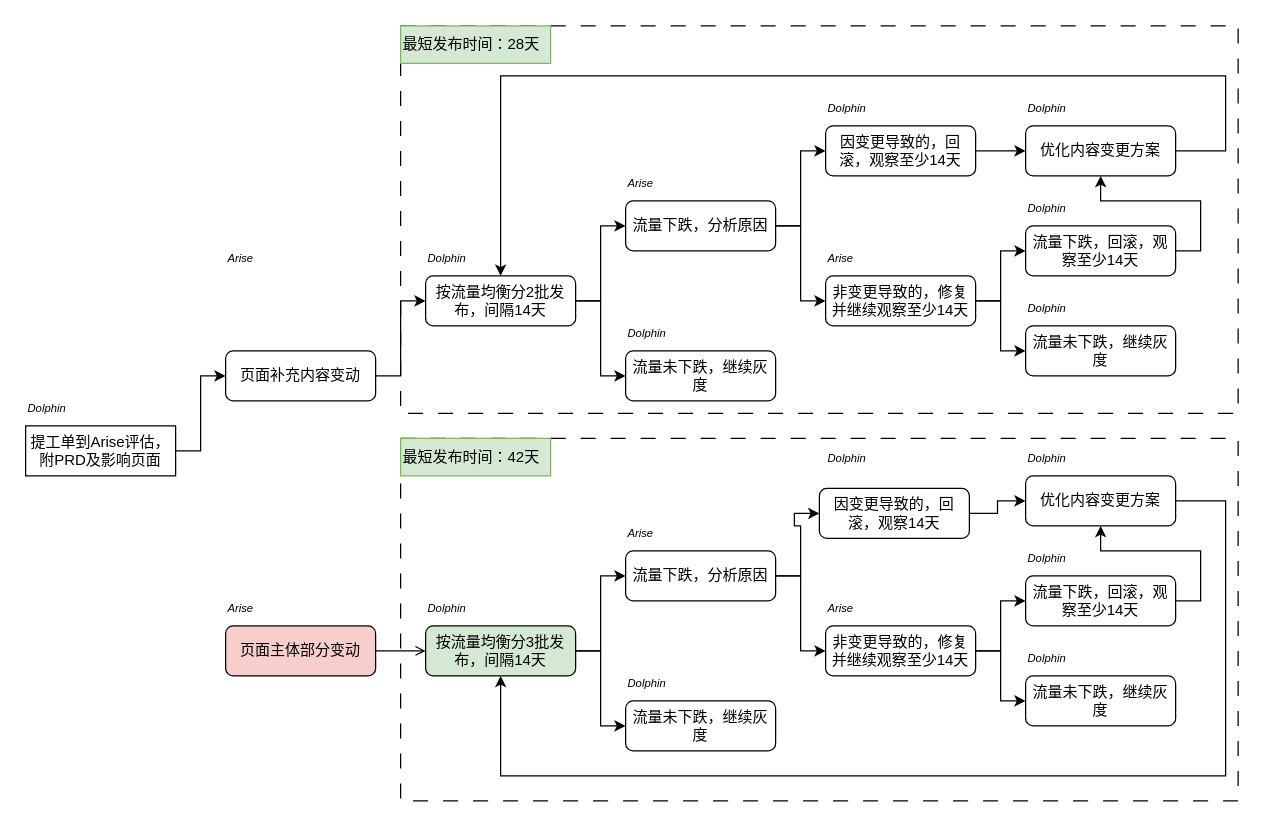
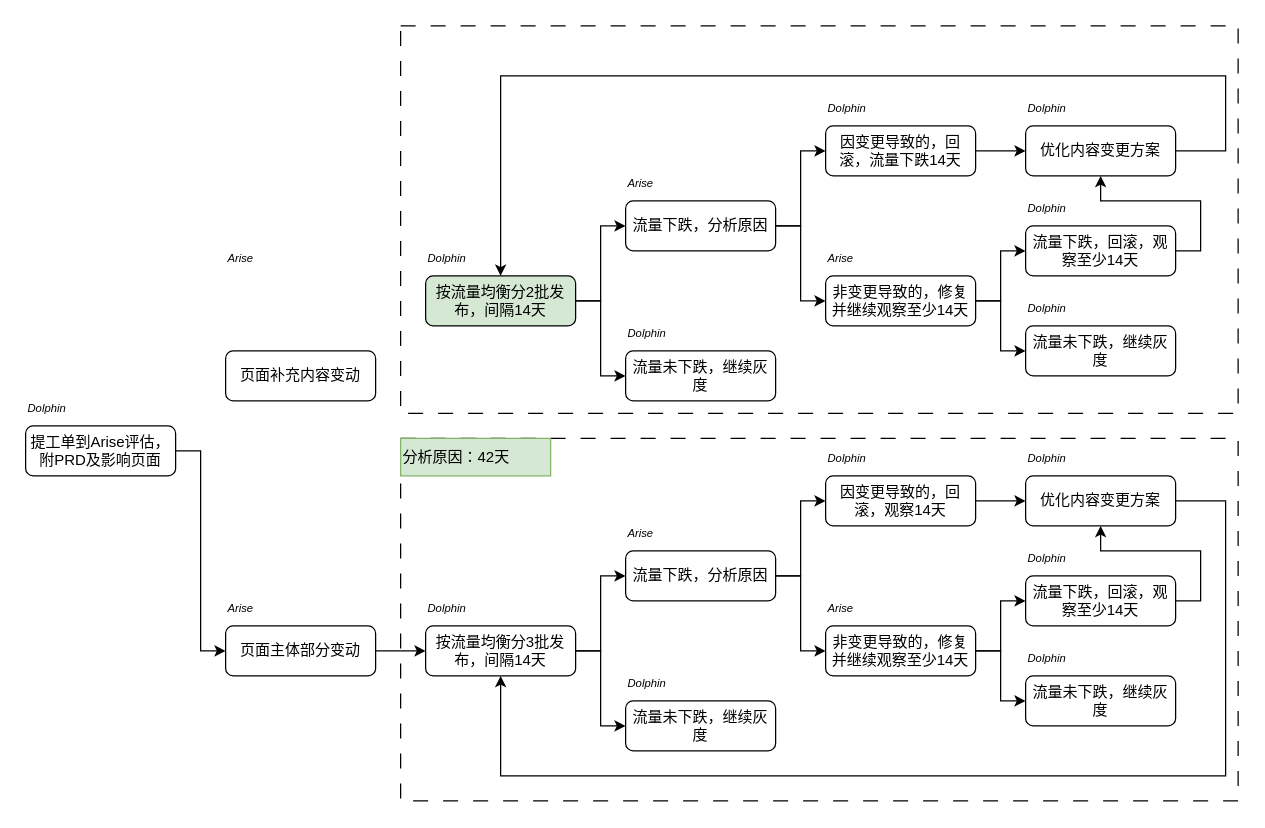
  <mxCell id="0" />
  <mxCell id="1" parent="0" />
  <mxCell id="2" value="" style="rounded=0;whiteSpace=wrap;html=1;fillColor=none;dashed=1;dashPattern=12 12;" vertex="1" parent="1"><mxGeometry x="320" y="350" width="670" height="290" as="geometry" /></mxCell>
  <mxCell id="3" value="" style="rounded=0;whiteSpace=wrap;html=1;fillColor=none;dashed=1;dashPattern=12 12;" vertex="1" parent="1"><mxGeometry x="320" y="20" width="670" height="310" as="geometry" /></mxCell>
- <mxCell id="4" style="edgeStyle=orthogonalEdgeStyle;rounded=0;orthogonalLoop=1;jettySize=auto;html=1;exitX=1;exitY=0.5;exitDx=0;exitDy=0;entryX=0;entryY=0.5;entryDx=0;entryDy=0;" edge="1" parent="1" source="6" target="8"><mxGeometry relative="1" as="geometry" /></mxCell>
- <mxCell id="6" value="提工单到Arise评估，附PRD及影响页面" style="whiteSpace=wrap;html=1;rounded=0;" vertex="1" parent="1"><mxGeometry x="20" y="340" width="120" height="40" as="geometry" /></mxCell>
- <mxCell id="7" style="edgeStyle=orthogonalEdgeStyle;rounded=0;orthogonalLoop=1;jettySize=auto;html=1;exitX=1;exitY=0.5;exitDx=0;exitDy=0;entryX=0;entryY=0.5;entryDx=0;entryDy=0;" edge="1" parent="1" source="8" target="13"><mxGeometry relative="1" as="geometry" /></mxCell>
+ <mxCell id="5" style="edgeStyle=orthogonalEdgeStyle;rounded=0;orthogonalLoop=1;jettySize=auto;html=1;exitX=1;exitY=0.5;exitDx=0;exitDy=0;entryX=0;entryY=0.5;entryDx=0;entryDy=0;" edge="1" parent="1" source="6" target="10"><mxGeometry relative="1" as="geometry" /></mxCell>
+ <mxCell id="6" value="提工单到Arise评估，附PRD及影响页面" style="rounded=1;whiteSpace=wrap;html=1;" vertex="1" parent="1"><mxGeometry x="20" y="340" width="120" height="40" as="geometry" /></mxCell>
  <mxCell id="8" value="页面补充内容变动" style="rounded=1;whiteSpace=wrap;html=1;" vertex="1" parent="1"><mxGeometry x="180" y="280" width="120" height="40" as="geometry" /></mxCell>
- <mxCell id="9" style="edgeStyle=orthogonalEdgeStyle;rounded=0;orthogonalLoop=1;jettySize=auto;html=1;exitX=1;exitY=0.5;exitDx=0;exitDy=0;entryX=0;entryY=0.5;entryDx=0;entryDy=0;endArrow=open;" edge="1" parent="1" source="10" target="24"><mxGeometry relative="1" as="geometry" /></mxCell>
- <mxCell id="10" value="页面主体部分变动" style="rounded=1;whiteSpace=wrap;html=1;fillColor=#f8cecc;" vertex="1" parent="1"><mxGeometry x="180" y="500" width="120" height="40" as="geometry" /></mxCell>
+ <mxCell id="9" style="edgeStyle=orthogonalEdgeStyle;rounded=0;orthogonalLoop=1;jettySize=auto;html=1;exitX=1;exitY=0.5;exitDx=0;exitDy=0;entryX=0;entryY=0.5;entryDx=0;entryDy=0;" edge="1" parent="1" source="10" target="24"><mxGeometry relative="1" as="geometry" /></mxCell>
+ <mxCell id="10" value="页面主体部分变动" style="rounded=1;whiteSpace=wrap;html=1;" vertex="1" parent="1"><mxGeometry x="180" y="500" width="120" height="40" as="geometry" /></mxCell>
  <mxCell id="11" style="edgeStyle=orthogonalEdgeStyle;rounded=0;orthogonalLoop=1;jettySize=auto;html=1;exitX=1;exitY=0.5;exitDx=0;exitDy=0;entryX=0;entryY=0.5;entryDx=0;entryDy=0;" edge="1" parent="1" source="13" target="16"><mxGeometry relative="1" as="geometry" /></mxCell>
  <mxCell id="12" style="edgeStyle=orthogonalEdgeStyle;rounded=0;orthogonalLoop=1;jettySize=auto;html=1;exitX=1;exitY=0.5;exitDx=0;exitDy=0;entryX=0;entryY=0.5;entryDx=0;entryDy=0;" edge="1" parent="1" source="13" target="17"><mxGeometry relative="1" as="geometry" /></mxCell>
- <mxCell id="13" value="按流量均衡分2批发布，间隔14天" style="rounded=1;whiteSpace=wrap;html=1;" vertex="1" parent="1"><mxGeometry x="340" y="220" width="120" height="40" as="geometry" /></mxCell>
+ <mxCell id="13" value="按流量均衡分2批发布，间隔14天" style="rounded=1;whiteSpace=wrap;html=1;fillColor=#d5e8d4;" vertex="1" parent="1"><mxGeometry x="340" y="220" width="120" height="40" as="geometry" /></mxCell>
  <mxCell id="14" style="edgeStyle=orthogonalEdgeStyle;rounded=0;orthogonalLoop=1;jettySize=auto;html=1;exitX=1;exitY=0.5;exitDx=0;exitDy=0;entryX=0;entryY=0.5;entryDx=0;entryDy=0;" edge="1" parent="1" source="16" target="19"><mxGeometry relative="1" as="geometry" /></mxCell>
  <mxCell id="15" style="edgeStyle=orthogonalEdgeStyle;rounded=0;orthogonalLoop=1;jettySize=auto;html=1;exitX=1;exitY=0.5;exitDx=0;exitDy=0;entryX=0;entryY=0.5;entryDx=0;entryDy=0;" edge="1" parent="1" source="16" target="35"><mxGeometry relative="1" as="geometry" /></mxCell>
  <mxCell id="16" value="流量下跌，分析原因" style="rounded=1;whiteSpace=wrap;html=1;" vertex="1" parent="1"><mxGeometry x="500" y="160" width="120" height="40" as="geometry" /></mxCell>
  <mxCell id="17" value="流量未下跌，继续灰度" style="rounded=1;whiteSpace=wrap;html=1;" vertex="1" parent="1"><mxGeometry x="500" y="280" width="120" height="40" as="geometry" /></mxCell>
  <mxCell id="18" style="edgeStyle=orthogonalEdgeStyle;rounded=0;orthogonalLoop=1;jettySize=auto;html=1;exitX=1;exitY=0.5;exitDx=0;exitDy=0;entryX=0;entryY=0.5;entryDx=0;entryDy=0;" edge="1" parent="1" source="19" target="21"><mxGeometry relative="1" as="geometry" /></mxCell>
- <mxCell id="19" value="因变更导致的，回滚，观察至少14天" style="rounded=1;whiteSpace=wrap;html=1;" vertex="1" parent="1"><mxGeometry x="660" y="100" width="120" height="40" as="geometry" /></mxCell>
+ <mxCell id="19" value="因变更导致的，回滚，流量下跌14天" style="rounded=1;whiteSpace=wrap;html=1;" vertex="1" parent="1"><mxGeometry x="660" y="100" width="120" height="40" as="geometry" /></mxCell>
  <mxCell id="20" style="edgeStyle=orthogonalEdgeStyle;rounded=0;orthogonalLoop=1;jettySize=auto;html=1;exitX=1;exitY=0.5;exitDx=0;exitDy=0;entryX=0.5;entryY=0;entryDx=0;entryDy=0;" edge="1" parent="1" source="21" target="13"><mxGeometry relative="1" as="geometry"><Array as="points"><mxPoint x="980" y="120" /><mxPoint x="980" y="60" /><mxPoint x="400" y="60" /></Array></mxGeometry></mxCell>
  <mxCell id="21" value="优化内容变更方案" style="rounded=1;whiteSpace=wrap;html=1;" vertex="1" parent="1"><mxGeometry x="820" y="100" width="120" height="40" as="geometry" /></mxCell>
  <mxCell id="22" style="edgeStyle=orthogonalEdgeStyle;rounded=0;orthogonalLoop=1;jettySize=auto;html=1;exitX=1;exitY=0.5;exitDx=0;exitDy=0;entryX=0;entryY=0.5;entryDx=0;entryDy=0;" edge="1" parent="1" source="24" target="27"><mxGeometry relative="1" as="geometry" /></mxCell>
  <mxCell id="23" style="edgeStyle=orthogonalEdgeStyle;rounded=0;orthogonalLoop=1;jettySize=auto;html=1;exitX=1;exitY=0.5;exitDx=0;exitDy=0;entryX=0;entryY=0.5;entryDx=0;entryDy=0;" edge="1" parent="1" source="24" target="28"><mxGeometry relative="1" as="geometry" /></mxCell>
- <mxCell id="24" value="按流量均衡分3批发布，间隔14天" style="rounded=1;whiteSpace=wrap;html=1;fillColor=#d5e8d4;" vertex="1" parent="1"><mxGeometry x="340" y="500" width="120" height="40" as="geometry" /></mxCell>
+ <mxCell id="24" value="按流量均衡分3批发布，间隔14天" style="rounded=1;whiteSpace=wrap;html=1;" vertex="1" parent="1"><mxGeometry x="340" y="500" width="120" height="40" as="geometry" /></mxCell>
  <mxCell id="25" style="edgeStyle=orthogonalEdgeStyle;rounded=0;orthogonalLoop=1;jettySize=auto;html=1;exitX=1;exitY=0.5;exitDx=0;exitDy=0;entryX=0;entryY=0.5;entryDx=0;entryDy=0;" edge="1" parent="1" source="27" target="30"><mxGeometry relative="1" as="geometry" /></mxCell>
  <mxCell id="26" style="edgeStyle=orthogonalEdgeStyle;rounded=0;orthogonalLoop=1;jettySize=auto;html=1;exitX=1;exitY=0.5;exitDx=0;exitDy=0;entryX=0;entryY=0.5;entryDx=0;entryDy=0;" edge="1" parent="1" source="27" target="38"><mxGeometry relative="1" as="geometry" /></mxCell>
  <mxCell id="27" value="流量下跌，分析原因" style="rounded=1;whiteSpace=wrap;html=1;" vertex="1" parent="1"><mxGeometry x="500" y="440" width="120" height="40" as="geometry" /></mxCell>
  <mxCell id="28" value="流量未下跌，继续灰度" style="rounded=1;whiteSpace=wrap;html=1;" vertex="1" parent="1"><mxGeometry x="500" y="560" width="120" height="40" as="geometry" /></mxCell>
  <mxCell id="29" style="edgeStyle=orthogonalEdgeStyle;rounded=0;orthogonalLoop=1;jettySize=auto;html=1;exitX=1;exitY=0.5;exitDx=0;exitDy=0;entryX=0;entryY=0.5;entryDx=0;entryDy=0;" edge="1" parent="1" source="30" target="32"><mxGeometry relative="1" as="geometry" /></mxCell>
- <mxCell id="30" value="因变更导致的，回滚，观察14天" style="rounded=1;whiteSpace=wrap;html=1;" vertex="1" parent="1"><mxGeometry x="655" y="390" width="120" height="40" as="geometry" /></mxCell>
+ <mxCell id="30" value="因变更导致的，回滚，观察14天" style="rounded=1;whiteSpace=wrap;html=1;" vertex="1" parent="1"><mxGeometry x="660" y="380" width="120" height="40" as="geometry" /></mxCell>
  <mxCell id="31" style="edgeStyle=orthogonalEdgeStyle;rounded=0;orthogonalLoop=1;jettySize=auto;html=1;exitX=1;exitY=0.5;exitDx=0;exitDy=0;entryX=0.5;entryY=1;entryDx=0;entryDy=0;" edge="1" parent="1" source="32" target="24"><mxGeometry relative="1" as="geometry"><Array as="points"><mxPoint x="980" y="400" /><mxPoint x="980" y="620" /><mxPoint x="400" y="620" /></Array></mxGeometry></mxCell>
  <mxCell id="32" value="优化内容变更方案" style="rounded=1;whiteSpace=wrap;html=1;" vertex="1" parent="1"><mxGeometry x="820" y="380" width="120" height="40" as="geometry" /></mxCell>
  <mxCell id="33" style="edgeStyle=orthogonalEdgeStyle;rounded=0;orthogonalLoop=1;jettySize=auto;html=1;exitX=1;exitY=0.5;exitDx=0;exitDy=0;entryX=0;entryY=0.5;entryDx=0;entryDy=0;" edge="1" parent="1" source="35" target="40"><mxGeometry relative="1" as="geometry" /></mxCell>
  <mxCell id="34" style="edgeStyle=orthogonalEdgeStyle;rounded=0;orthogonalLoop=1;jettySize=auto;html=1;exitX=1;exitY=0.5;exitDx=0;exitDy=0;entryX=0;entryY=0.5;entryDx=0;entryDy=0;" edge="1" parent="1" source="35" target="41"><mxGeometry relative="1" as="geometry" /></mxCell>
  <mxCell id="35" value="非变更导致的，修复并继续观察至少14天" style="rounded=1;whiteSpace=wrap;html=1;" vertex="1" parent="1"><mxGeometry x="660" y="220" width="120" height="40" as="geometry" /></mxCell>
  <mxCell id="36" style="edgeStyle=orthogonalEdgeStyle;rounded=0;orthogonalLoop=1;jettySize=auto;html=1;exitX=1;exitY=0.5;exitDx=0;exitDy=0;entryX=0;entryY=0.5;entryDx=0;entryDy=0;" edge="1" parent="1" source="38" target="43"><mxGeometry relative="1" as="geometry" /></mxCell>
  <mxCell id="37" style="edgeStyle=orthogonalEdgeStyle;rounded=0;orthogonalLoop=1;jettySize=auto;html=1;exitX=1;exitY=0.5;exitDx=0;exitDy=0;entryX=0;entryY=0.5;entryDx=0;entryDy=0;" edge="1" parent="1" source="38" target="44"><mxGeometry relative="1" as="geometry" /></mxCell>
  <mxCell id="38" value="非变更导致的，修复并继续观察至少14天" style="rounded=1;whiteSpace=wrap;html=1;" vertex="1" parent="1"><mxGeometry x="660" y="500" width="120" height="40" as="geometry" /></mxCell>
  <mxCell id="39" style="edgeStyle=orthogonalEdgeStyle;rounded=0;orthogonalLoop=1;jettySize=auto;html=1;exitX=1;exitY=0.5;exitDx=0;exitDy=0;entryX=0.5;entryY=1;entryDx=0;entryDy=0;" edge="1" parent="1" source="40" target="21"><mxGeometry relative="1" as="geometry" /></mxCell>
  <mxCell id="40" value="流量下跌，回滚，观察至少14天" style="rounded=1;whiteSpace=wrap;html=1;" vertex="1" parent="1"><mxGeometry x="820" width="120" height="40" as="geometry" y="180" /></mxCell>
  <mxCell id="41" value="流量未下跌，继续灰度" style="rounded=1;whiteSpace=wrap;html=1;" vertex="1" parent="1"><mxGeometry x="820" y="260" width="120" height="40" as="geometry" /></mxCell>
  <mxCell id="42" style="edgeStyle=orthogonalEdgeStyle;rounded=0;orthogonalLoop=1;jettySize=auto;html=1;exitX=1;exitY=0.5;exitDx=0;exitDy=0;entryX=0.5;entryY=1;entryDx=0;entryDy=0;" edge="1" parent="1" source="43" target="32"><mxGeometry relative="1" as="geometry" /></mxCell>
  <mxCell id="43" value="流量下跌，回滚，观察至少14天" style="rounded=1;whiteSpace=wrap;html=1;" vertex="1" parent="1"><mxGeometry x="820" y="460" width="120" height="40" as="geometry" /></mxCell>
  <mxCell id="44" value="流量未下跌，继续灰度" style="rounded=1;whiteSpace=wrap;html=1;" vertex="1" parent="1"><mxGeometry x="820" y="540" width="120" height="40" as="geometry" /></mxCell>
  <mxCell id="45" value="&lt;font style=&quot;font-size: 9px;&quot;&gt;&lt;i&gt;Dolphin&lt;/i&gt;&lt;/font&gt;" style="text;html=1;align=left;verticalAlign=middle;whiteSpace=wrap;rounded=0;" vertex="1" parent="1"><mxGeometry x="20" y="310" width="40" height="30" as="geometry" /></mxCell>
  <mxCell id="46" value="&lt;font style=&quot;font-size: 9px;&quot;&gt;&lt;i&gt;Arise&lt;/i&gt;&lt;/font&gt;" style="text;html=1;align=left;verticalAlign=middle;whiteSpace=wrap;rounded=0;" vertex="1" parent="1"><mxGeometry x="180" y="190" width="40" height="30" as="geometry" /></mxCell>
  <mxCell id="47" value="&lt;font style=&quot;font-size: 9px;&quot;&gt;&lt;i&gt;Arise&lt;/i&gt;&lt;/font&gt;" style="text;html=1;align=left;verticalAlign=middle;whiteSpace=wrap;rounded=0;" vertex="1" parent="1"><mxGeometry x="180" y="470" width="40" height="30" as="geometry" /></mxCell>
  <mxCell id="48" value="&lt;font style=&quot;font-size: 9px;&quot;&gt;&lt;i&gt;Dolphin&lt;/i&gt;&lt;/font&gt;" style="text;html=1;align=left;verticalAlign=middle;whiteSpace=wrap;rounded=0;" vertex="1" parent="1"><mxGeometry x="340" y="190" width="40" height="30" as="geometry" /></mxCell>
  <mxCell id="49" value="&lt;font style=&quot;font-size: 9px;&quot;&gt;&lt;i&gt;Dolphin&lt;/i&gt;&lt;/font&gt;" style="text;html=1;align=left;verticalAlign=middle;whiteSpace=wrap;rounded=0;" vertex="1" parent="1"><mxGeometry x="340" y="470" width="40" height="30" as="geometry" /></mxCell>
  <mxCell id="50" value="&lt;font style=&quot;font-size: 9px;&quot;&gt;&lt;i&gt;Arise&lt;/i&gt;&lt;/font&gt;" style="text;html=1;align=left;verticalAlign=middle;whiteSpace=wrap;rounded=0;" vertex="1" parent="1"><mxGeometry x="500" y="130" width="40" height="30" as="geometry" /></mxCell>
  <mxCell id="51" value="&lt;font style=&quot;font-size: 9px;&quot;&gt;&lt;i&gt;Arise&lt;/i&gt;&lt;/font&gt;" style="text;html=1;align=left;verticalAlign=middle;whiteSpace=wrap;rounded=0;" vertex="1" parent="1"><mxGeometry x="500" y="410" width="40" height="30" as="geometry" /></mxCell>
  <mxCell id="52" value="&lt;font style=&quot;font-size: 9px;&quot;&gt;&lt;i&gt;Dolphin&lt;/i&gt;&lt;/font&gt;" style="text;html=1;align=left;verticalAlign=middle;whiteSpace=wrap;rounded=0;" vertex="1" parent="1"><mxGeometry x="500" y="250" width="40" height="30" as="geometry" /></mxCell>
  <mxCell id="53" value="&lt;font style=&quot;font-size: 9px;&quot;&gt;&lt;i&gt;Dolphin&lt;/i&gt;&lt;/font&gt;" style="text;html=1;align=left;verticalAlign=middle;whiteSpace=wrap;rounded=0;" vertex="1" parent="1"><mxGeometry x="500" y="530" width="40" height="30" as="geometry" /></mxCell>
  <mxCell id="54" value="&lt;font style=&quot;font-size: 9px;&quot;&gt;&lt;i&gt;Arise&lt;/i&gt;&lt;/font&gt;" style="text;html=1;align=left;verticalAlign=middle;whiteSpace=wrap;rounded=0;" vertex="1" parent="1"><mxGeometry x="660" y="190" width="40" height="30" as="geometry" /></mxCell>
  <mxCell id="55" value="&lt;font style=&quot;font-size: 9px;&quot;&gt;&lt;i&gt;Arise&lt;/i&gt;&lt;/font&gt;" style="text;html=1;align=left;verticalAlign=middle;whiteSpace=wrap;rounded=0;" vertex="1" parent="1"><mxGeometry x="660" y="470" width="40" height="30" as="geometry" /></mxCell>
  <mxCell id="56" value="&lt;font style=&quot;font-size: 9px;&quot;&gt;&lt;i&gt;Dolphin&lt;/i&gt;&lt;/font&gt;" style="text;html=1;align=left;verticalAlign=middle;whiteSpace=wrap;rounded=0;" vertex="1" parent="1"><mxGeometry x="660" y="70" width="40" height="30" as="geometry" /></mxCell>
  <mxCell id="57" value="&lt;font style=&quot;font-size: 9px;&quot;&gt;&lt;i&gt;Dolphin&lt;/i&gt;&lt;/font&gt;" style="text;html=1;align=left;verticalAlign=middle;whiteSpace=wrap;rounded=0;" vertex="1" parent="1"><mxGeometry x="820" y="70" width="40" height="30" as="geometry" /></mxCell>
  <mxCell id="58" value="&lt;font style=&quot;font-size: 9px;&quot;&gt;&lt;i&gt;Dolphin&lt;/i&gt;&lt;/font&gt;" style="text;html=1;align=left;verticalAlign=middle;whiteSpace=wrap;rounded=0;" vertex="1" parent="1"><mxGeometry x="820" y="150" width="40" height="30" as="geometry" /></mxCell>
  <mxCell id="59" value="&lt;font style=&quot;font-size: 9px;&quot;&gt;&lt;i&gt;Dolphin&lt;/i&gt;&lt;/font&gt;" style="text;html=1;align=left;verticalAlign=middle;whiteSpace=wrap;rounded=0;" vertex="1" parent="1"><mxGeometry x="820" y="230" width="40" height="30" as="geometry" /></mxCell>
  <mxCell id="60" value="&lt;font style=&quot;font-size: 9px;&quot;&gt;&lt;i&gt;Dolphin&lt;/i&gt;&lt;/font&gt;" style="text;html=1;align=left;verticalAlign=middle;whiteSpace=wrap;rounded=0;" vertex="1" parent="1"><mxGeometry x="820" y="350" width="40" height="30" as="geometry" /></mxCell>
  <mxCell id="61" value="&lt;font style=&quot;font-size: 9px;&quot;&gt;&lt;i&gt;Dolphin&lt;/i&gt;&lt;/font&gt;" style="text;html=1;align=left;verticalAlign=middle;whiteSpace=wrap;rounded=0;" vertex="1" parent="1"><mxGeometry x="820" y="430" width="40" height="30" as="geometry" /></mxCell>
  <mxCell id="62" value="&lt;font style=&quot;font-size: 9px;&quot;&gt;&lt;i&gt;Dolphin&lt;/i&gt;&lt;/font&gt;" style="text;html=1;align=left;verticalAlign=middle;whiteSpace=wrap;rounded=0;" vertex="1" parent="1"><mxGeometry x="820" y="510" width="40" height="30" as="geometry" /></mxCell>
  <mxCell id="63" value="&lt;font style=&quot;font-size: 9px;&quot;&gt;&lt;i&gt;Dolphin&lt;/i&gt;&lt;/font&gt;" style="text;html=1;align=left;verticalAlign=middle;whiteSpace=wrap;rounded=0;" vertex="1" parent="1"><mxGeometry x="660" y="350" width="40" height="30" as="geometry" /></mxCell>
- <mxCell id="64" value="最短发布时间：28天" style="text;html=1;align=left;verticalAlign=middle;whiteSpace=wrap;rounded=0;fillColor=#d5e8d4;strokeColor=#82b366;" vertex="1" parent="1"><mxGeometry x="320" y="20" width="120" height="30" as="geometry" /></mxCell>
- <mxCell id="65" value="最短发布时间：42天" style="text;html=1;align=left;verticalAlign=middle;whiteSpace=wrap;rounded=0;fillColor=#d5e8d4;strokeColor=#82b366;" vertex="1" parent="1"><mxGeometry x="320" y="350" width="120" height="30" as="geometry" /></mxCell>
+ <mxCell id="65" value="分析原因：42天" style="text;html=1;align=left;verticalAlign=middle;whiteSpace=wrap;rounded=0;fillColor=#d5e8d4;strokeColor=#82b366;" vertex="1" parent="1"><mxGeometry x="320" y="350" width="120" height="30" as="geometry" /></mxCell>
